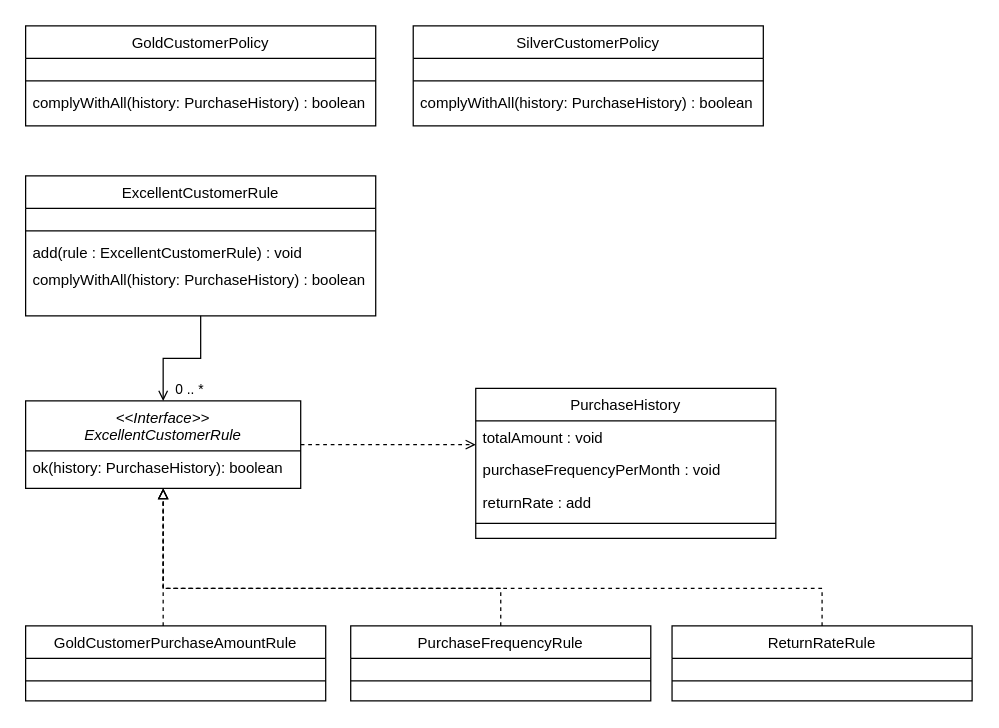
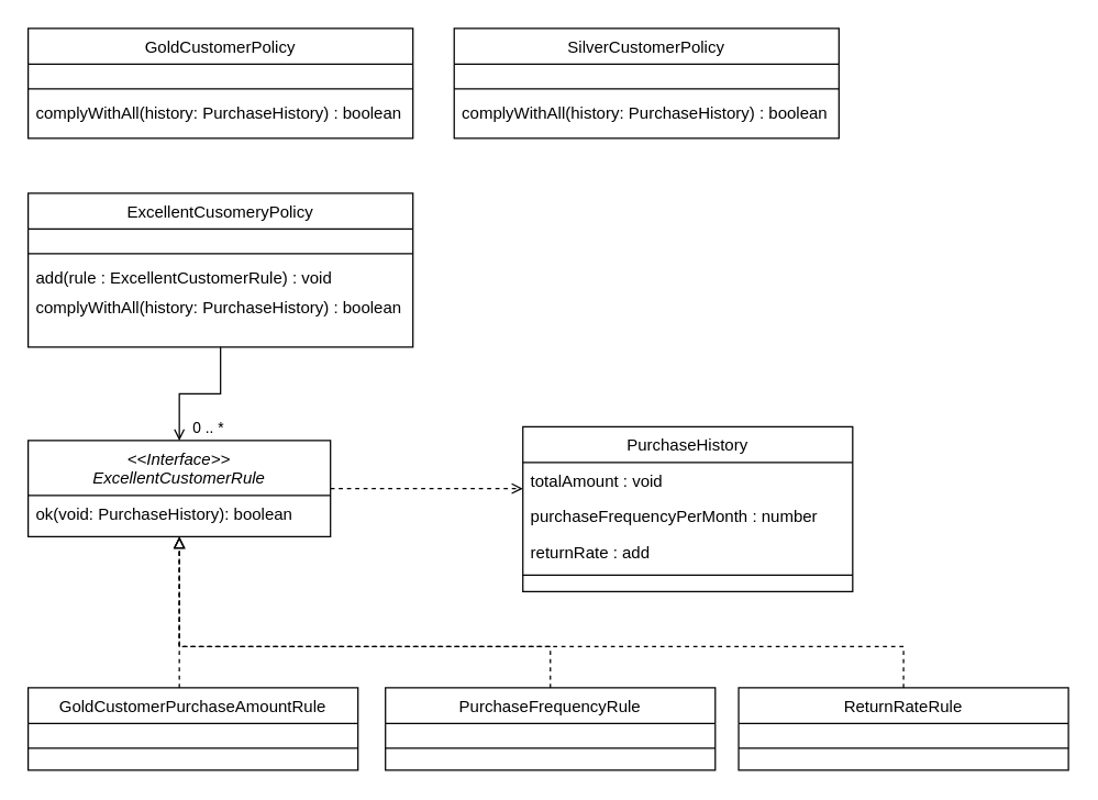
  <mxCell id="0" />
  <mxCell id="1" parent="0" />
  <mxCell id="2" style="edgeStyle=orthogonalEdgeStyle;rounded=0;orthogonalLoop=1;jettySize=auto;html=1;dashed=1;endArrow=open;endFill=0;" edge="1" parent="1" source="3" target="5"><mxGeometry relative="1" as="geometry"><Array as="points"><mxPoint x="280" y="355" /><mxPoint x="280" y="355" /></Array></mxGeometry></mxCell>
  <mxCell id="3" value="&lt;&lt;Interface&gt;&gt;&#10;ExcellentCustomerRule" style="swimlane;fontStyle=2;align=center;verticalAlign=top;childLayout=stackLayout;horizontal=1;startSize=40;horizontalStack=0;resizeParent=1;resizeLast=0;collapsible=1;marginBottom=0;rounded=0;shadow=0;strokeWidth=1;" parent="1" vertex="1"><mxGeometry x="20" y="320" width="220" height="70" as="geometry"><mxRectangle x="230" y="140" width="160" height="26" as="alternateBounds" /></mxGeometry></mxCell>
- <mxCell id="4" value="ok(history: PurchaseHistory): boolean" style="text;align=left;verticalAlign=top;spacingLeft=4;spacingRight=4;overflow=hidden;rotatable=0;points=[[0,0.5],[1,0.5]];portConstraint=eastwest;" parent="3" vertex="1"><mxGeometry y="40" width="220" height="26" as="geometry" /></mxCell>
+ <mxCell id="4" value="ok(void: PurchaseHistory): boolean" style="text;align=left;verticalAlign=top;spacingLeft=4;spacingRight=4;overflow=hidden;rotatable=0;points=[[0,0.5],[1,0.5]];portConstraint=eastwest;" parent="3" vertex="1"><mxGeometry y="40" width="220" height="26" as="geometry" /></mxCell>
  <mxCell id="5" value="PurchaseHistory" style="swimlane;fontStyle=0;align=center;verticalAlign=top;childLayout=stackLayout;horizontal=1;startSize=26;horizontalStack=0;resizeParent=1;resizeLast=0;collapsible=1;marginBottom=0;rounded=0;shadow=0;strokeWidth=1;" parent="1" vertex="1"><mxGeometry x="380" y="310" width="240" height="120" as="geometry"><mxRectangle x="130" y="380" width="160" height="26" as="alternateBounds" /></mxGeometry></mxCell>
  <mxCell id="6" value="totalAmount : void" style="text;align=left;verticalAlign=top;spacingLeft=4;spacingRight=4;overflow=hidden;rotatable=0;points=[[0,0.5],[1,0.5]];portConstraint=eastwest;" parent="5" vertex="1"><mxGeometry y="26" width="240" height="26" as="geometry" /></mxCell>
- <mxCell id="7" value="purchaseFrequencyPerMonth : void" style="text;align=left;verticalAlign=top;spacingLeft=4;spacingRight=4;overflow=hidden;rotatable=0;points=[[0,0.5],[1,0.5]];portConstraint=eastwest;rounded=0;shadow=0;html=0;" parent="5" vertex="1"><mxGeometry y="52" width="240" height="26" as="geometry" /></mxCell>
+ <mxCell id="7" value="purchaseFrequencyPerMonth : number" style="text;align=left;verticalAlign=top;spacingLeft=4;spacingRight=4;overflow=hidden;rotatable=0;points=[[0,0.5],[1,0.5]];portConstraint=eastwest;rounded=0;shadow=0;html=0;" parent="5" vertex="1"><mxGeometry y="52" width="240" height="26" as="geometry" /></mxCell>
  <mxCell id="8" value="returnRate : add" style="text;align=left;verticalAlign=top;spacingLeft=4;spacingRight=4;overflow=hidden;rotatable=0;points=[[0,0.5],[1,0.5]];portConstraint=eastwest;rounded=0;shadow=0;html=0;" vertex="1" parent="5"><mxGeometry y="78" width="240" height="26" as="geometry" /></mxCell>
  <mxCell id="9" value="" style="line;html=1;strokeWidth=1;align=left;verticalAlign=middle;spacingTop=-1;spacingLeft=3;spacingRight=3;rotatable=0;labelPosition=right;points=[];portConstraint=eastwest;" parent="5" vertex="1"><mxGeometry y="104" width="240" height="8" as="geometry" /></mxCell>
  <mxCell id="10" style="edgeStyle=orthogonalEdgeStyle;rounded=0;orthogonalLoop=1;jettySize=auto;html=1;entryX=0.5;entryY=1;entryDx=0;entryDy=0;dashed=1;endArrow=block;endFill=0;" edge="1" parent="1" source="11" target="3"><mxGeometry relative="1" as="geometry"><Array as="points"><mxPoint x="130" y="480" /><mxPoint x="130" y="480" /></Array></mxGeometry></mxCell>
  <mxCell id="11" value="GoldCustomerPurchaseAmountRule" style="swimlane;fontStyle=0;align=center;verticalAlign=top;childLayout=stackLayout;horizontal=1;startSize=26;horizontalStack=0;resizeParent=1;resizeLast=0;collapsible=1;marginBottom=0;rounded=0;shadow=0;strokeWidth=1;" vertex="1" parent="1"><mxGeometry x="20" y="500" width="240" height="60" as="geometry"><mxRectangle x="130" y="380" width="160" height="26" as="alternateBounds" /></mxGeometry></mxCell>
  <mxCell id="12" style="text;align=left;verticalAlign=top;spacingLeft=4;spacingRight=4;overflow=hidden;rotatable=0;points=[[0,0.5],[1,0.5]];portConstraint=eastwest;" vertex="1" parent="11"><mxGeometry y="26" width="240" height="14" as="geometry" /></mxCell>
  <mxCell id="13" style="line;html=1;strokeWidth=1;align=left;verticalAlign=middle;spacingTop=-1;spacingLeft=3;spacingRight=3;rotatable=0;labelPosition=right;points=[];portConstraint=eastwest;" vertex="1" parent="11"><mxGeometry y="40" width="240" height="8" as="geometry" /></mxCell>
  <mxCell id="14" style="edgeStyle=orthogonalEdgeStyle;rounded=0;orthogonalLoop=1;jettySize=auto;html=1;entryX=0.5;entryY=1;entryDx=0;entryDy=0;dashed=1;endArrow=block;endFill=0;" edge="1" parent="1" source="15" target="3"><mxGeometry relative="1" as="geometry"><Array as="points"><mxPoint x="400" y="470" /><mxPoint x="130" y="470" /></Array></mxGeometry></mxCell>
  <mxCell id="15" value="PurchaseFrequencyRule" style="swimlane;fontStyle=0;align=center;verticalAlign=top;childLayout=stackLayout;horizontal=1;startSize=26;horizontalStack=0;resizeParent=1;resizeLast=0;collapsible=1;marginBottom=0;rounded=0;shadow=0;strokeWidth=1;" vertex="1" parent="1"><mxGeometry x="280" y="500" width="240" height="60" as="geometry"><mxRectangle x="130" y="380" width="160" height="26" as="alternateBounds" /></mxGeometry></mxCell>
  <mxCell id="16" style="text;align=left;verticalAlign=top;spacingLeft=4;spacingRight=4;overflow=hidden;rotatable=0;points=[[0,0.5],[1,0.5]];portConstraint=eastwest;" vertex="1" parent="15"><mxGeometry y="26" width="240" height="14" as="geometry" /></mxCell>
  <mxCell id="17" style="line;html=1;strokeWidth=1;align=left;verticalAlign=middle;spacingTop=-1;spacingLeft=3;spacingRight=3;rotatable=0;labelPosition=right;points=[];portConstraint=eastwest;" vertex="1" parent="15"><mxGeometry y="40" width="240" height="8" as="geometry" /></mxCell>
  <mxCell id="18" style="edgeStyle=orthogonalEdgeStyle;rounded=0;orthogonalLoop=1;jettySize=auto;html=1;entryX=0.5;entryY=1;entryDx=0;entryDy=0;dashed=1;endArrow=block;endFill=0;" edge="1" parent="1" source="19" target="3"><mxGeometry relative="1" as="geometry"><Array as="points"><mxPoint x="657" y="470" /><mxPoint x="130" y="470" /></Array></mxGeometry></mxCell>
  <mxCell id="19" value="ReturnRateRule" style="swimlane;fontStyle=0;align=center;verticalAlign=top;childLayout=stackLayout;horizontal=1;startSize=26;horizontalStack=0;resizeParent=1;resizeLast=0;collapsible=1;marginBottom=0;rounded=0;shadow=0;strokeWidth=1;" vertex="1" parent="1"><mxGeometry x="537" y="500" width="240" height="60" as="geometry"><mxRectangle x="130" y="380" width="160" height="26" as="alternateBounds" /></mxGeometry></mxCell>
  <mxCell id="20" style="text;align=left;verticalAlign=top;spacingLeft=4;spacingRight=4;overflow=hidden;rotatable=0;points=[[0,0.5],[1,0.5]];portConstraint=eastwest;" vertex="1" parent="19"><mxGeometry y="26" width="240" height="14" as="geometry" /></mxCell>
  <mxCell id="21" style="line;html=1;strokeWidth=1;align=left;verticalAlign=middle;spacingTop=-1;spacingLeft=3;spacingRight=3;rotatable=0;labelPosition=right;points=[];portConstraint=eastwest;" vertex="1" parent="19"><mxGeometry y="40" width="240" height="8" as="geometry" /></mxCell>
  <mxCell id="22" style="edgeStyle=orthogonalEdgeStyle;rounded=0;orthogonalLoop=1;jettySize=auto;html=1;endArrow=open;endFill=0;" edge="1" parent="1" source="24" target="3"><mxGeometry relative="1" as="geometry" /></mxCell>
  <mxCell id="23" value="0 .. *" style="edgeLabel;html=1;align=center;verticalAlign=middle;resizable=0;points=[];" vertex="1" connectable="0" parent="22"><mxGeometry x="-0.327" y="1" relative="1" as="geometry"><mxPoint x="-11" y="25" as="offset" /></mxGeometry></mxCell>
- <mxCell id="24" value="ExcellentCustomerRule" style="swimlane;fontStyle=0;align=center;verticalAlign=top;childLayout=stackLayout;horizontal=1;startSize=26;horizontalStack=0;resizeParent=1;resizeLast=0;collapsible=1;marginBottom=0;rounded=0;shadow=0;strokeWidth=1;" vertex="1" parent="1"><mxGeometry x="20" y="140" width="280" height="112" as="geometry"><mxRectangle x="130" y="380" width="160" height="26" as="alternateBounds" /></mxGeometry></mxCell>
+ <mxCell id="24" value="ExcellentCusomeryPolicy" style="swimlane;fontStyle=0;align=center;verticalAlign=top;childLayout=stackLayout;horizontal=1;startSize=26;horizontalStack=0;resizeParent=1;resizeLast=0;collapsible=1;marginBottom=0;rounded=0;shadow=0;strokeWidth=1;" vertex="1" parent="1"><mxGeometry x="20" y="140" width="280" height="112" as="geometry"><mxRectangle x="130" y="380" width="160" height="26" as="alternateBounds" /></mxGeometry></mxCell>
  <mxCell id="25" style="text;align=left;verticalAlign=top;spacingLeft=4;spacingRight=4;overflow=hidden;rotatable=0;points=[[0,0.5],[1,0.5]];portConstraint=eastwest;" vertex="1" parent="24"><mxGeometry y="26" width="280" height="14" as="geometry" /></mxCell>
  <mxCell id="26" style="line;html=1;strokeWidth=1;align=left;verticalAlign=middle;spacingTop=-1;spacingLeft=3;spacingRight=3;rotatable=0;labelPosition=right;points=[];portConstraint=eastwest;" vertex="1" parent="24"><mxGeometry y="40" width="280" height="8" as="geometry" /></mxCell>
  <mxCell id="27" value="add(rule : ExcellentCustomerRule) : void" style="text;align=left;verticalAlign=top;spacingLeft=4;spacingRight=4;overflow=hidden;rotatable=0;points=[[0,0.5],[1,0.5]];portConstraint=eastwest;" vertex="1" parent="24"><mxGeometry y="48" width="280" height="22" as="geometry" /></mxCell>
  <mxCell id="28" value="complyWithAll(history: PurchaseHistory) : boolean" style="text;align=left;verticalAlign=top;spacingLeft=4;spacingRight=4;overflow=hidden;rotatable=0;points=[[0,0.5],[1,0.5]];portConstraint=eastwest;" vertex="1" parent="24"><mxGeometry y="70" width="280" height="30" as="geometry" /></mxCell>
  <mxCell id="29" value="GoldCustomerPolicy" style="swimlane;fontStyle=0;align=center;verticalAlign=top;childLayout=stackLayout;horizontal=1;startSize=26;horizontalStack=0;resizeParent=1;resizeLast=0;collapsible=1;marginBottom=0;rounded=0;shadow=0;strokeWidth=1;" vertex="1" parent="1"><mxGeometry x="20" y="20" width="280" height="80" as="geometry"><mxRectangle x="130" y="380" width="160" height="26" as="alternateBounds" /></mxGeometry></mxCell>
  <mxCell id="30" style="text;align=left;verticalAlign=top;spacingLeft=4;spacingRight=4;overflow=hidden;rotatable=0;points=[[0,0.5],[1,0.5]];portConstraint=eastwest;" vertex="1" parent="29"><mxGeometry y="26" width="280" height="14" as="geometry" /></mxCell>
  <mxCell id="31" style="line;html=1;strokeWidth=1;align=left;verticalAlign=middle;spacingTop=-1;spacingLeft=3;spacingRight=3;rotatable=0;labelPosition=right;points=[];portConstraint=eastwest;" vertex="1" parent="29"><mxGeometry y="40" width="280" height="8" as="geometry" /></mxCell>
  <mxCell id="32" value="complyWithAll(history: PurchaseHistory) : boolean" style="text;align=left;verticalAlign=top;spacingLeft=4;spacingRight=4;overflow=hidden;rotatable=0;points=[[0,0.5],[1,0.5]];portConstraint=eastwest;" vertex="1" parent="29"><mxGeometry y="48" width="280" height="30" as="geometry" /></mxCell>
  <mxCell id="33" value="SilverCustomerPolicy" style="swimlane;fontStyle=0;align=center;verticalAlign=top;childLayout=stackLayout;horizontal=1;startSize=26;horizontalStack=0;resizeParent=1;resizeLast=0;collapsible=1;marginBottom=0;rounded=0;shadow=0;strokeWidth=1;" vertex="1" parent="1"><mxGeometry x="330" y="20" width="280" height="80" as="geometry"><mxRectangle x="130" y="380" width="160" height="26" as="alternateBounds" /></mxGeometry></mxCell>
  <mxCell id="34" style="text;align=left;verticalAlign=top;spacingLeft=4;spacingRight=4;overflow=hidden;rotatable=0;points=[[0,0.5],[1,0.5]];portConstraint=eastwest;" vertex="1" parent="33"><mxGeometry y="26" width="280" height="14" as="geometry" /></mxCell>
  <mxCell id="35" style="line;html=1;strokeWidth=1;align=left;verticalAlign=middle;spacingTop=-1;spacingLeft=3;spacingRight=3;rotatable=0;labelPosition=right;points=[];portConstraint=eastwest;" vertex="1" parent="33"><mxGeometry y="40" width="280" height="8" as="geometry" /></mxCell>
  <mxCell id="36" value="complyWithAll(history: PurchaseHistory) : boolean" style="text;align=left;verticalAlign=top;spacingLeft=4;spacingRight=4;overflow=hidden;rotatable=0;points=[[0,0.5],[1,0.5]];portConstraint=eastwest;" vertex="1" parent="33"><mxGeometry y="48" width="280" height="30" as="geometry" /></mxCell>
